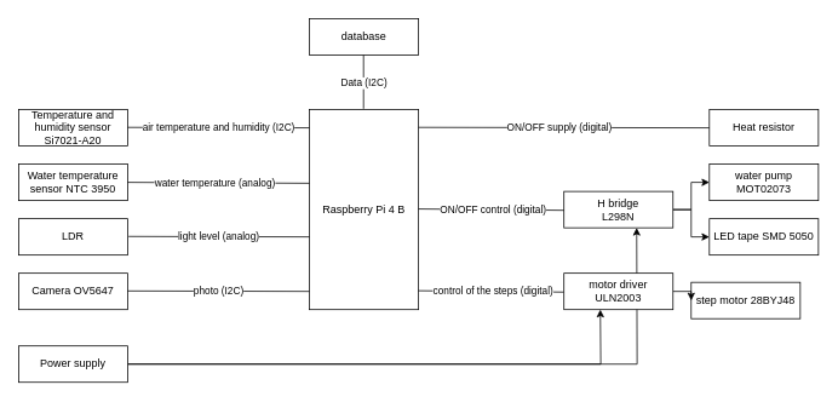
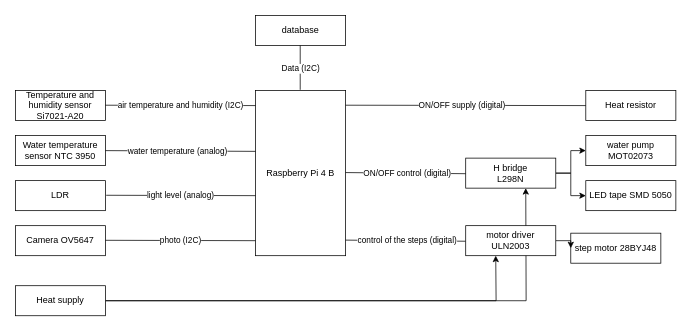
  <mxCell id="0" />
  <mxCell id="1" parent="0" />
  <mxCell id="2" value="Temperature and humidity sensor Si7021-A20" style="rounded=0;whiteSpace=wrap;html=1;" vertex="1" parent="1"><mxGeometry x="20" y="120" width="120" height="40" as="geometry" /></mxCell>
  <mxCell id="3" value="Water temperature sensor NTC 3950" style="rounded=0;whiteSpace=wrap;html=1;" vertex="1" parent="1"><mxGeometry x="20" y="180" width="120" height="40" as="geometry" /></mxCell>
  <mxCell id="4" value="LDR" style="rounded=0;whiteSpace=wrap;html=1;" vertex="1" parent="1"><mxGeometry x="20" y="240" width="120" height="40" as="geometry" /></mxCell>
  <mxCell id="5" value="Camera OV5647" style="rounded=0;whiteSpace=wrap;html=1;" vertex="1" parent="1"><mxGeometry x="20" y="300" width="120" height="40" as="geometry" /></mxCell>
  <mxCell id="6" value="Raspberry Pi 4 B" style="rounded=0;whiteSpace=wrap;html=1;" vertex="1" parent="1"><mxGeometry x="340" y="120" width="120" height="220" as="geometry" /></mxCell>
  <mxCell id="7" value="" style="endArrow=none;html=1;rounded=0;" edge="1" parent="1"><mxGeometry width="50" height="50" relative="1" as="geometry"><mxPoint x="140" y="139.5" as="sourcePoint" /><mxPoint x="340" y="140" as="targetPoint" /></mxGeometry></mxCell>
  <mxCell id="8" value="air temperature and humidity (I2C)" style="edgeLabel;html=1;align=center;verticalAlign=middle;resizable=0;points=[];" vertex="1" connectable="0" parent="7"><mxGeometry x="-0.263" relative="1" as="geometry"><mxPoint x="26" as="offset" /></mxGeometry></mxCell>
  <mxCell id="9" value="" style="endArrow=none;html=1;rounded=0;" edge="1" parent="1"><mxGeometry width="50" height="50" relative="1" as="geometry"><mxPoint x="140" y="200" as="sourcePoint" /><mxPoint x="340" y="201" as="targetPoint" /></mxGeometry></mxCell>
  <mxCell id="10" value="water temperature (analog)" style="edgeLabel;html=1;align=center;verticalAlign=middle;resizable=0;points=[];" vertex="1" connectable="0" parent="9"><mxGeometry x="-0.277" y="2" relative="1" as="geometry"><mxPoint x="23" y="2" as="offset" /></mxGeometry></mxCell>
  <mxCell id="11" value="photo (I2C)" style="endArrow=none;html=1;rounded=0;" edge="1" parent="1"><mxGeometry width="50" height="50" relative="1" as="geometry"><mxPoint x="140" y="319.5" as="sourcePoint" /><mxPoint x="340" y="320" as="targetPoint" /><mxPoint as="offset" /></mxGeometry></mxCell>
  <mxCell id="12" value="light level (analog)" style="endArrow=none;html=1;rounded=0;" edge="1" parent="1"><mxGeometry x="-0.006" width="50" height="50" relative="1" as="geometry"><mxPoint x="141" y="259.5" as="sourcePoint" /><mxPoint x="340" y="260" as="targetPoint" /><mxPoint as="offset" /></mxGeometry></mxCell>
  <mxCell id="13" value="water pump MOT02073" style="rounded=0;whiteSpace=wrap;html=1;" vertex="1" parent="1"><mxGeometry x="780" y="180" width="120" height="40" as="geometry" /></mxCell>
  <mxCell id="14" value="Heat resistor" style="rounded=0;whiteSpace=wrap;html=1;" vertex="1" parent="1"><mxGeometry x="780" y="120" width="120" height="40" as="geometry" /></mxCell>
  <mxCell id="15" value="LED tape SMD 5050" style="rounded=0;whiteSpace=wrap;html=1;" vertex="1" parent="1"><mxGeometry x="780" y="240" width="120" height="40" as="geometry" /></mxCell>
  <mxCell id="16" value="step motor 28BYJ48" style="rounded=0;whiteSpace=wrap;html=1;" vertex="1" parent="1"><mxGeometry x="760" y="310" width="120" height="40" as="geometry" /></mxCell>
  <mxCell id="17" style="edgeStyle=orthogonalEdgeStyle;rounded=0;orthogonalLoop=1;jettySize=auto;html=1;entryX=0;entryY=0.5;entryDx=0;entryDy=0;" edge="1" parent="1" source="30" target="16"><mxGeometry relative="1" as="geometry" /></mxCell>
  <mxCell id="18" style="edgeStyle=orthogonalEdgeStyle;rounded=0;orthogonalLoop=1;jettySize=auto;html=1;" edge="1" parent="1" source="20"><mxGeometry relative="1" as="geometry"><mxPoint x="660" y="340" as="targetPoint" /></mxGeometry></mxCell>
  <mxCell id="19" style="edgeStyle=orthogonalEdgeStyle;rounded=0;orthogonalLoop=1;jettySize=auto;html=1;" edge="1" parent="1" source="20"><mxGeometry relative="1" as="geometry"><mxPoint x="700" y="250" as="targetPoint" /></mxGeometry></mxCell>
- <mxCell id="20" value="Power supply" style="rounded=0;whiteSpace=wrap;html=1;" vertex="1" parent="1"><mxGeometry x="20" y="380" width="120" height="40" as="geometry" /></mxCell>
+ <mxCell id="20" value="Heat supply" style="rounded=0;whiteSpace=wrap;html=1;" vertex="1" parent="1"><mxGeometry x="20" y="380" width="120" height="40" as="geometry" /></mxCell>
  <mxCell id="21" value="" style="endArrow=none;html=1;rounded=0;entryX=0;entryY=0.5;entryDx=0;entryDy=0;" edge="1" parent="1" target="14"><mxGeometry width="50" height="50" relative="1" as="geometry"><mxPoint x="460" y="139.5" as="sourcePoint" /><mxPoint x="660" y="140.5" as="targetPoint" /></mxGeometry></mxCell>
  <mxCell id="22" value="ON/OFF supply (digital)" style="edgeLabel;html=1;align=center;verticalAlign=middle;resizable=0;points=[];" vertex="1" connectable="0" parent="21"><mxGeometry x="-0.277" y="2" relative="1" as="geometry"><mxPoint x="38" y="2" as="offset" /></mxGeometry></mxCell>
  <mxCell id="23" style="edgeStyle=orthogonalEdgeStyle;rounded=0;orthogonalLoop=1;jettySize=auto;html=1;entryX=0;entryY=0.5;entryDx=0;entryDy=0;" edge="1" parent="1" source="25" target="13"><mxGeometry relative="1" as="geometry" /></mxCell>
  <mxCell id="24" style="edgeStyle=orthogonalEdgeStyle;rounded=0;orthogonalLoop=1;jettySize=auto;html=1;entryX=0;entryY=0.5;entryDx=0;entryDy=0;" edge="1" parent="1" source="25" target="15"><mxGeometry relative="1" as="geometry" /></mxCell>
  <mxCell id="25" value="H bridge &lt;br&gt;L298N" style="rounded=0;whiteSpace=wrap;html=1;" vertex="1" parent="1"><mxGeometry x="620" y="210" width="120" height="40" as="geometry" /></mxCell>
  <mxCell id="26" value="" style="endArrow=none;html=1;rounded=0;" edge="1" parent="1"><mxGeometry width="50" height="50" relative="1" as="geometry"><mxPoint x="460" y="229.25" as="sourcePoint" /><mxPoint x="620" y="230.75" as="targetPoint" /></mxGeometry></mxCell>
  <mxCell id="27" value="ON/OFF control (digital)" style="edgeLabel;html=1;align=center;verticalAlign=middle;resizable=0;points=[];" vertex="1" connectable="0" parent="26"><mxGeometry x="-0.277" y="2" relative="1" as="geometry"><mxPoint x="23" y="2" as="offset" /></mxGeometry></mxCell>
  <mxCell id="28" value="" style="endArrow=none;html=1;rounded=0;" edge="1" parent="1"><mxGeometry width="50" height="50" relative="1" as="geometry"><mxPoint x="460" y="319.25" as="sourcePoint" /><mxPoint x="620" y="320.75" as="targetPoint" /></mxGeometry></mxCell>
  <mxCell id="29" value="control of the steps (digital)" style="edgeLabel;html=1;align=center;verticalAlign=middle;resizable=0;points=[];" vertex="1" connectable="0" parent="28"><mxGeometry x="-0.277" y="2" relative="1" as="geometry"><mxPoint x="23" y="2" as="offset" /></mxGeometry></mxCell>
  <mxCell id="30" value="motor driver&lt;br&gt;ULN2003" style="rounded=0;whiteSpace=wrap;html=1;" vertex="1" parent="1"><mxGeometry x="620" y="300" width="120" height="40" as="geometry" /></mxCell>
  <mxCell id="31" value="database" style="rounded=0;whiteSpace=wrap;html=1;" vertex="1" parent="1"><mxGeometry x="340" y="20" width="120" height="40" as="geometry" /></mxCell>
  <mxCell id="32" value="" style="endArrow=none;html=1;rounded=0;" edge="1" parent="1"><mxGeometry width="50" height="50" relative="1" as="geometry"><mxPoint x="399.5" y="119" as="sourcePoint" /><mxPoint x="399.5" y="60" as="targetPoint" /></mxGeometry></mxCell>
  <mxCell id="33" value="Data (I2C)" style="edgeLabel;html=1;align=center;verticalAlign=middle;resizable=0;points=[];" vertex="1" connectable="0" parent="32"><mxGeometry x="-0.277" y="2" relative="1" as="geometry"><mxPoint x="2" y="-8" as="offset" /></mxGeometry></mxCell>
